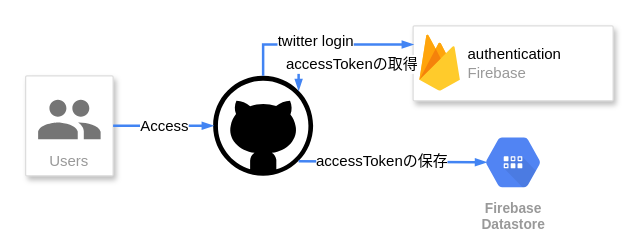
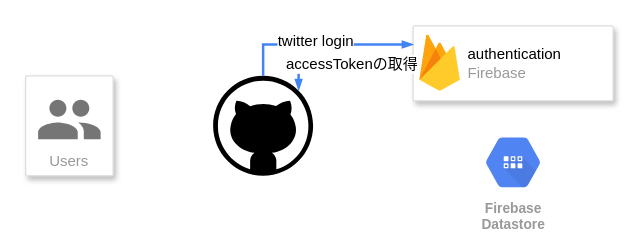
  <mxCell id="0" />
  <mxCell id="1" parent="0" />
  <mxCell id="2" value="Users" style="strokeColor=#dddddd;shadow=1;strokeWidth=1;rounded=1;absoluteArcSize=1;arcSize=2;labelPosition=center;verticalLabelPosition=middle;align=center;verticalAlign=bottom;spacingLeft=0;fontColor=#999999;fontSize=12;whiteSpace=wrap;spacingBottom=2;" parent="1" vertex="1"><mxGeometry x="20" y="60" width="70" height="80" as="geometry" /></mxCell>
  <mxCell id="3" value="" style="dashed=0;connectable=0;html=1;fillColor=#757575;strokeColor=none;shape=mxgraph.gcp2.users;part=1;" parent="2" vertex="1"><mxGeometry x="0.5" width="50" height="31.5" relative="1" as="geometry"><mxPoint x="-25" y="19.25" as="offset" /></mxGeometry></mxCell>
  <mxCell id="4" value="Github Cloud" style="verticalLabelPosition=bottom;html=1;verticalAlign=top;align=center;strokeColor=none;fillColor=#000000;shape=mxgraph.azure.github_code;pointerEvents=1;fontColor=#FFFFFF;" vertex="1" parent="1"><mxGeometry x="170" y="60" width="80" height="80" as="geometry" /></mxCell>
  <mxCell id="5" value="Firebase&#10;Datastore" style="html=1;fillColor=#5184F3;strokeColor=none;verticalAlign=top;labelPosition=center;verticalLabelPosition=bottom;align=center;spacingTop=-6;fontSize=11;fontStyle=1;fontColor=#999999;shape=mxgraph.gcp2.hexIcon;prIcon=cloud_datastore" parent="1" vertex="1"><mxGeometry x="377" y="100" width="66" height="58.5" as="geometry" /></mxCell>
  <mxCell id="6" value="" style="strokeColor=#dddddd;shadow=1;strokeWidth=1;rounded=1;absoluteArcSize=1;arcSize=2;fillColor=#FFFFFF;fontColor=#FFFFFF;" vertex="1" parent="1"><mxGeometry x="330" y="20" width="160" height="60" as="geometry" /></mxCell>
  <mxCell id="7" value="&lt;font color=&quot;#000000&quot;&gt;authentication&lt;/font&gt;&lt;br&gt;Firebase" style="dashed=0;connectable=0;html=1;fillColor=#5184F3;strokeColor=none;shape=mxgraph.gcp2.firebase;part=1;labelPosition=right;verticalLabelPosition=middle;align=left;verticalAlign=middle;spacingLeft=5;fontColor=#999999;fontSize=12;" vertex="1" parent="6"><mxGeometry width="32.4" height="45" relative="1" as="geometry"><mxPoint x="5" y="7" as="offset" /></mxGeometry></mxCell>
  <mxCell id="8" value="" style="edgeStyle=orthogonalEdgeStyle;fontSize=12;html=1;endArrow=blockThin;endFill=1;rounded=0;strokeWidth=2;endSize=4;startSize=4;dashed=0;strokeColor=#4284F3;labelBackgroundColor=#000000;entryX=0;entryY=0.25;entryDx=0;entryDy=0;exitX=0.5;exitY=0;exitDx=0;exitDy=0;exitPerimeter=0;" edge="1" parent="1" source="4" target="6"><mxGeometry width="100" relative="1" as="geometry"><mxPoint x="190" y="20" as="sourcePoint" /><mxPoint x="290" y="20" as="targetPoint" /></mxGeometry></mxCell>
  <mxCell id="9" value="&lt;font color=&quot;#000000&quot;&gt;twitter login&lt;/font&gt;" style="text;html=1;align=center;verticalAlign=middle;resizable=0;points=[];labelBackgroundColor=#ffffff;fontColor=#FFFFFF;" vertex="1" connectable="0" parent="8"><mxGeometry x="-0.09" y="3" relative="1" as="geometry"><mxPoint as="offset" /></mxGeometry></mxCell>
  <mxCell id="10" value="" style="edgeStyle=orthogonalEdgeStyle;fontSize=12;html=1;endArrow=blockThin;endFill=1;rounded=0;strokeWidth=2;endSize=4;startSize=4;dashed=0;strokeColor=#4284F3;labelBackgroundColor=#000000;entryX=0.855;entryY=0.145;entryDx=0;entryDy=0;entryPerimeter=0;exitX=0;exitY=0.5;exitDx=0;exitDy=0;" edge="1" parent="1" source="6" target="4"><mxGeometry width="100" relative="1" as="geometry"><mxPoint x="300" y="140" as="sourcePoint" /><mxPoint x="280" y="0" as="targetPoint" /><Array as="points"><mxPoint x="238" y="50" /></Array></mxGeometry></mxCell>
  <mxCell id="11" value="&lt;font color=&quot;#000000&quot;&gt;accessTokenの取得&lt;/font&gt;" style="text;html=1;align=center;verticalAlign=middle;resizable=0;points=[];labelBackgroundColor=#ffffff;fontColor=#FFFFFF;" vertex="1" connectable="0" parent="10"><mxGeometry x="0.158" y="-1" relative="1" as="geometry"><mxPoint x="16" y="1" as="offset" /></mxGeometry></mxCell>
- <mxCell id="12" value="" style="edgeStyle=orthogonalEdgeStyle;fontSize=12;html=1;endArrow=blockThin;endFill=1;rounded=0;strokeWidth=2;endSize=4;startSize=4;dashed=0;strokeColor=#4284F3;labelBackgroundColor=#000000;entryX=0;entryY=0.5;entryDx=0;entryDy=0;entryPerimeter=0;exitX=1;exitY=0.5;exitDx=0;exitDy=0;" edge="1" parent="1" source="2" target="4"><mxGeometry width="100" relative="1" as="geometry"><mxPoint x="30" y="110" as="sourcePoint" /><mxPoint x="130" y="110" as="targetPoint" /></mxGeometry></mxCell>
- <mxCell id="13" value="&lt;font color=&quot;#000000&quot;&gt;Access&lt;/font&gt;" style="text;html=1;align=center;verticalAlign=middle;resizable=0;points=[];labelBackgroundColor=#ffffff;fontColor=#FFFFFF;" vertex="1" connectable="0" parent="12"><mxGeometry x="-0.275" y="2" relative="1" as="geometry"><mxPoint x="11" y="2" as="offset" /></mxGeometry></mxCell>
- <mxCell id="14" value="" style="edgeStyle=orthogonalEdgeStyle;fontSize=12;html=1;endArrow=blockThin;endFill=1;rounded=0;strokeWidth=2;endSize=4;startSize=4;dashed=0;strokeColor=#4284F3;labelBackgroundColor=#000000;entryX=0.175;entryY=0.5;entryDx=0;entryDy=0;entryPerimeter=0;exitX=0.855;exitY=0.855;exitDx=0;exitDy=0;exitPerimeter=0;" edge="1" parent="1" source="4" target="5"><mxGeometry width="100" relative="1" as="geometry"><mxPoint x="250" y="100" as="sourcePoint" /><mxPoint x="350" y="100" as="targetPoint" /><Array as="points"><mxPoint x="238" y="129" /></Array></mxGeometry></mxCell>
- <mxCell id="15" value="&lt;font color=&quot;#000000&quot;&gt;accessTokenの保存&lt;/font&gt;" style="text;html=1;align=center;verticalAlign=middle;resizable=0;points=[];labelBackgroundColor=#ffffff;fontColor=#FFFFFF;" vertex="1" connectable="0" parent="14"><mxGeometry x="-0.374" y="1" relative="1" as="geometry"><mxPoint x="19" y="1" as="offset" /></mxGeometry></mxCell>
